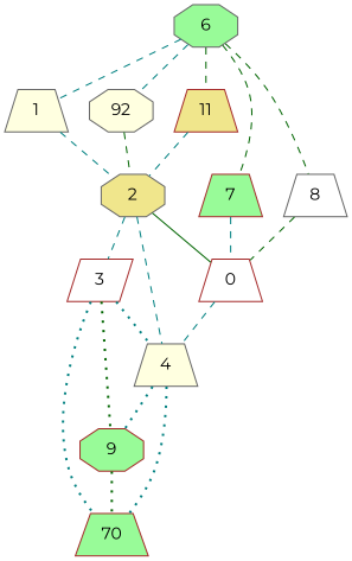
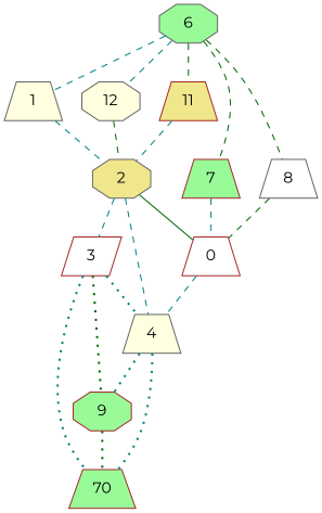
  graph {
    fontname=Montserrat
    node [color=gray40 fillcolor=palegreen fontname=Montserrat shape=trapezium style=filled]
    edge [color=teal fontname=Montserrat style=dashed]
    6 [fontcolor=black shape=octagon]
    1 [fillcolor=lightyellow]
-   12 [fillcolor=lightyellow shape=octagon label=92]
+   12 [fillcolor=lightyellow shape=octagon]
    11 [color=brown fillcolor=khaki]
    7 [color=brown]
    8 [fillcolor=white]
    2 [fillcolor=khaki fontcolor=black shape=octagon]
    n8 [color=brown fillcolor=white fontcolor=black label=0]
    3 [color=brown fillcolor=white shape=parallelogram]
    4 [fillcolor=lightyellow]
    9 [color=brown shape=octagon]
    n12 [color=brown label=70]
    6 -- 1
    6 -- 12
    6 -- 11 [color=darkgreen]
    6 -- 7 [color=darkgreen]
    6 -- 8 [color=darkgreen]
    1 -- 2
    12 -- 2 [color=darkgreen]
    11 -- 2
    7 -- n8
    8 -- n8 [color=darkgreen]
    2 -- n8 [color=darkgreen style=""]
    2 -- 3
    2 -- 4
    n8 -- 4
    3 -- 4 [style="dotted, bold"]
    3 -- 9 [color=darkgreen style="dotted, bold"]
    3 -- n12 [style="dotted, bold"]
    4 -- 9 [style="dotted, bold"]
    4 -- n12 [style="dotted, bold"]
    9 -- n12 [color=darkgreen style="dotted, bold"]
  }
